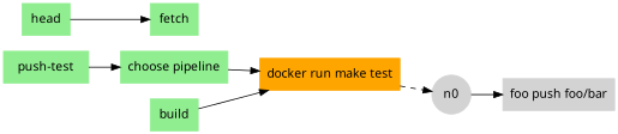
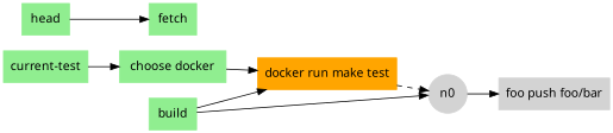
  digraph {
    fontname="ui-system,sans-serif"
    rankdir=LR
    node [color="#90ee90" fillcolor="#90ee90" fontname="ui-system,sans-serif" shape=box style=filled]
    edge [fontname="ui-system,sans-serif"]
-   n1 [label="push-test"]
-   n2 [label="choose pipeline"]
+   n1 [label="current-test"]
+   n2 [label="choose docker"]
    n3 [color="#ffa500" fillcolor="#ffa500" label="docker run make test"]
    n4 [label=head]
    n5 [label=fetch]
    n6 [label=build]
    n7 [color="#d3d3d3" fillcolor="#d3d3d3" label=n0 shape=circle]
    n8 [color="#d3d3d3" fillcolor="#d3d3d3" label="foo push foo/bar"]
    n1 -> n2
    n2 -> n3
    n3 -> n7 [style=dashed]
    n4 -> n5
    n6 -> n3
+   n6 -> n7
    n7 -> n8
  }
